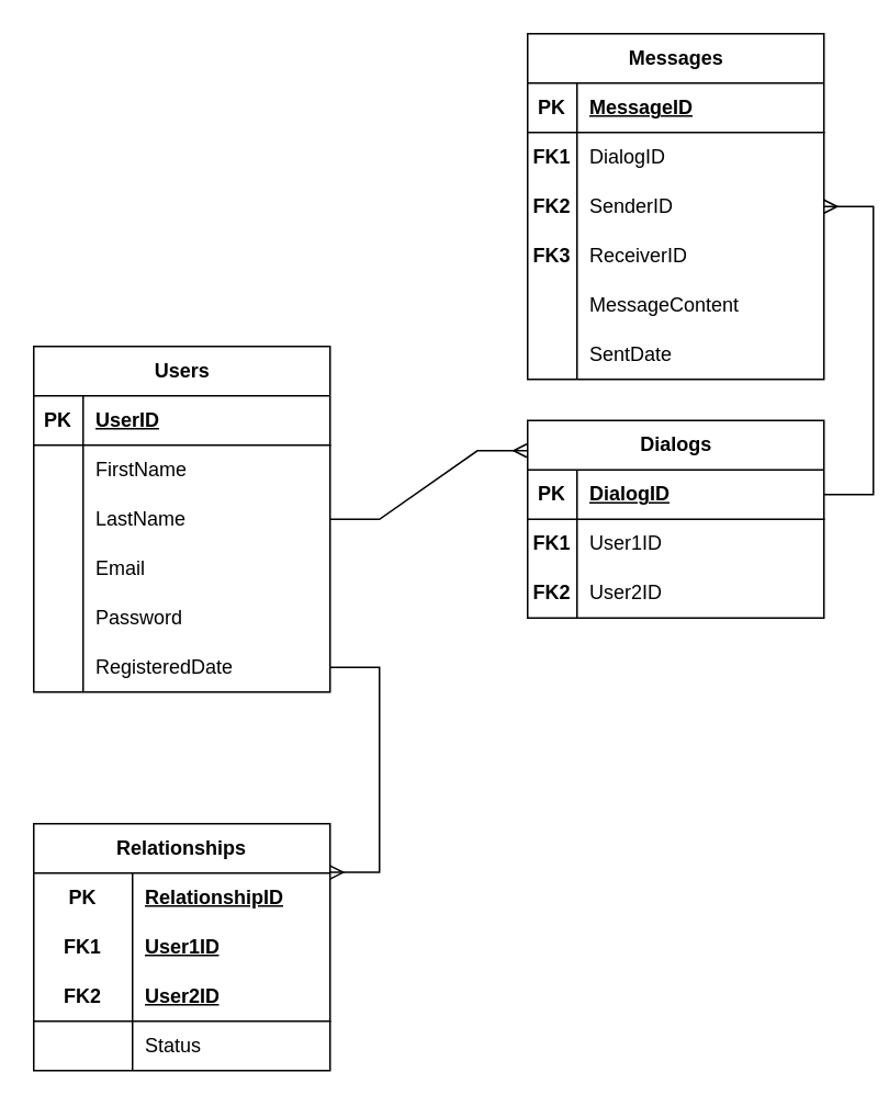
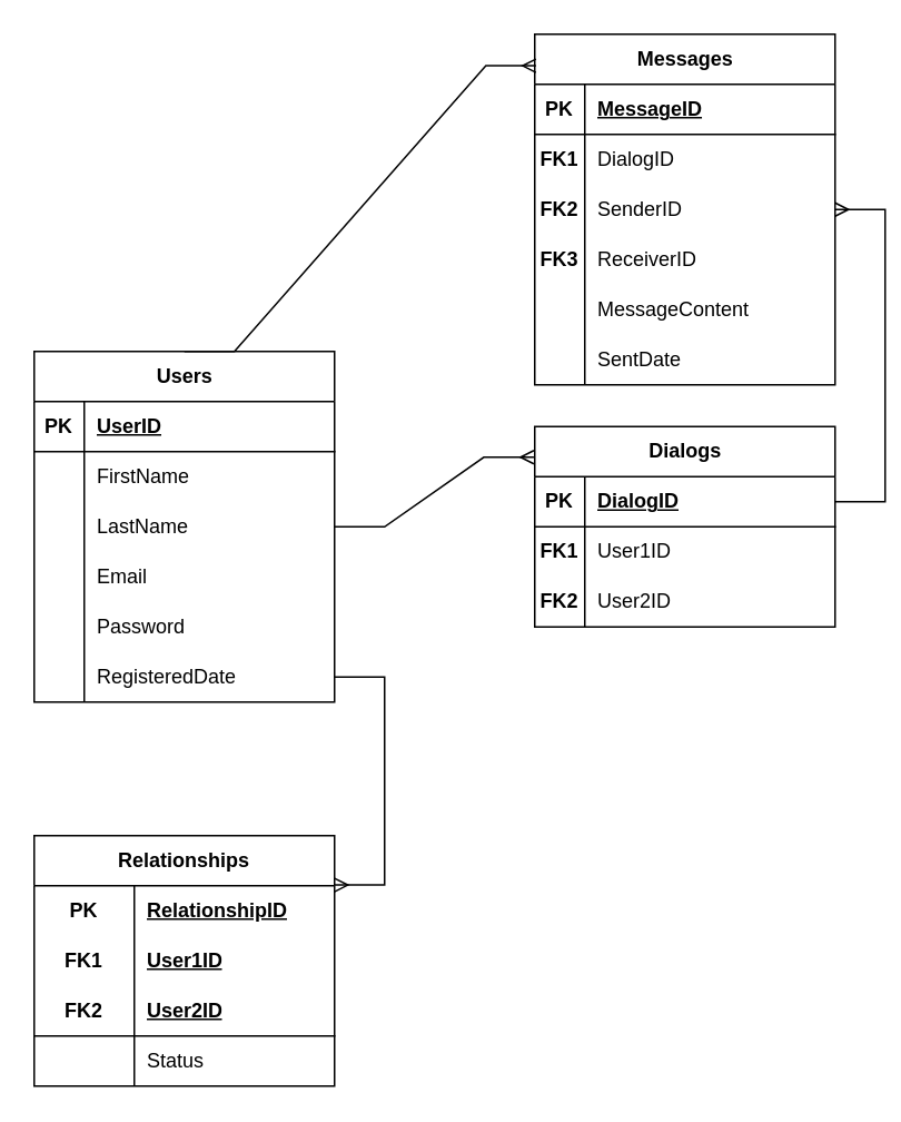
  <mxCell id="0" />
  <mxCell id="1" parent="0" />
  <mxCell id="2" value="Users" style="shape=table;startSize=30;container=1;collapsible=1;childLayout=tableLayout;fixedRows=1;rowLines=0;fontStyle=1;align=center;resizeLast=1;html=1;" vertex="1" parent="1"><mxGeometry x="20" y="210" width="180" height="210" as="geometry" /></mxCell>
  <mxCell id="3" value="" style="shape=tableRow;horizontal=0;startSize=0;swimlaneHead=0;swimlaneBody=0;fillColor=none;collapsible=0;dropTarget=0;points=[[0,0.5],[1,0.5]];portConstraint=eastwest;top=0;left=0;right=0;bottom=1;" vertex="1" parent="2"><mxGeometry y="30" width="180" height="30" as="geometry" /></mxCell>
  <mxCell id="4" value="PK" style="shape=partialRectangle;connectable=0;fillColor=none;top=0;left=0;bottom=0;right=0;fontStyle=1;overflow=hidden;whiteSpace=wrap;html=1;" vertex="1" parent="3"><mxGeometry width="30" height="30" as="geometry"><mxRectangle width="30" height="30" as="alternateBounds" /></mxGeometry></mxCell>
  <mxCell id="5" value="UserID" style="shape=partialRectangle;connectable=0;fillColor=none;top=0;left=0;bottom=0;right=0;align=left;spacingLeft=6;fontStyle=5;overflow=hidden;whiteSpace=wrap;html=1;" vertex="1" parent="3"><mxGeometry x="30" width="150" height="30" as="geometry"><mxRectangle width="150" height="30" as="alternateBounds" /></mxGeometry></mxCell>
  <mxCell id="6" value="" style="shape=tableRow;horizontal=0;startSize=0;swimlaneHead=0;swimlaneBody=0;fillColor=none;collapsible=0;dropTarget=0;points=[[0,0.5],[1,0.5]];portConstraint=eastwest;top=0;left=0;right=0;bottom=0;" vertex="1" parent="2"><mxGeometry y="60" width="180" height="30" as="geometry" /></mxCell>
  <mxCell id="7" value="" style="shape=partialRectangle;connectable=0;fillColor=none;top=0;left=0;bottom=0;right=0;editable=1;overflow=hidden;whiteSpace=wrap;html=1;" vertex="1" parent="6"><mxGeometry width="30" height="30" as="geometry"><mxRectangle width="30" height="30" as="alternateBounds" /></mxGeometry></mxCell>
  <mxCell id="8" value="FirstName" style="shape=partialRectangle;connectable=0;fillColor=none;top=0;left=0;bottom=0;right=0;align=left;spacingLeft=6;overflow=hidden;whiteSpace=wrap;html=1;" vertex="1" parent="6"><mxGeometry x="30" width="150" height="30" as="geometry"><mxRectangle width="150" height="30" as="alternateBounds" /></mxGeometry></mxCell>
  <mxCell id="9" value="" style="shape=tableRow;horizontal=0;startSize=0;swimlaneHead=0;swimlaneBody=0;fillColor=none;collapsible=0;dropTarget=0;points=[[0,0.5],[1,0.5]];portConstraint=eastwest;top=0;left=0;right=0;bottom=0;" vertex="1" parent="2"><mxGeometry y="90" width="180" height="30" as="geometry" /></mxCell>
  <mxCell id="10" value="" style="shape=partialRectangle;connectable=0;fillColor=none;top=0;left=0;bottom=0;right=0;editable=1;overflow=hidden;whiteSpace=wrap;html=1;" vertex="1" parent="9"><mxGeometry width="30" height="30" as="geometry"><mxRectangle width="30" height="30" as="alternateBounds" /></mxGeometry></mxCell>
  <mxCell id="11" value="LastName" style="shape=partialRectangle;connectable=0;fillColor=none;top=0;left=0;bottom=0;right=0;align=left;spacingLeft=6;overflow=hidden;whiteSpace=wrap;html=1;" vertex="1" parent="9"><mxGeometry x="30" width="150" height="30" as="geometry"><mxRectangle width="150" height="30" as="alternateBounds" /></mxGeometry></mxCell>
  <mxCell id="12" value="" style="shape=tableRow;horizontal=0;startSize=0;swimlaneHead=0;swimlaneBody=0;fillColor=none;collapsible=0;dropTarget=0;points=[[0,0.5],[1,0.5]];portConstraint=eastwest;top=0;left=0;right=0;bottom=0;" vertex="1" parent="2"><mxGeometry y="120" width="180" height="30" as="geometry" /></mxCell>
  <mxCell id="13" value="" style="shape=partialRectangle;connectable=0;fillColor=none;top=0;left=0;bottom=0;right=0;editable=1;overflow=hidden;whiteSpace=wrap;html=1;" vertex="1" parent="12"><mxGeometry width="30" height="30" as="geometry"><mxRectangle width="30" height="30" as="alternateBounds" /></mxGeometry></mxCell>
  <mxCell id="14" value="Email" style="shape=partialRectangle;connectable=0;fillColor=none;top=0;left=0;bottom=0;right=0;align=left;spacingLeft=6;overflow=hidden;whiteSpace=wrap;html=1;" vertex="1" parent="12"><mxGeometry x="30" width="150" height="30" as="geometry"><mxRectangle width="150" height="30" as="alternateBounds" /></mxGeometry></mxCell>
  <mxCell id="15" style="shape=tableRow;horizontal=0;startSize=0;swimlaneHead=0;swimlaneBody=0;fillColor=none;collapsible=0;dropTarget=0;points=[[0,0.5],[1,0.5]];portConstraint=eastwest;top=0;left=0;right=0;bottom=0;" vertex="1" parent="2"><mxGeometry y="150" width="180" height="30" as="geometry" /></mxCell>
  <mxCell id="16" style="shape=partialRectangle;connectable=0;fillColor=none;top=0;left=0;bottom=0;right=0;editable=1;overflow=hidden;whiteSpace=wrap;html=1;" vertex="1" parent="15"><mxGeometry width="30" height="30" as="geometry"><mxRectangle width="30" height="30" as="alternateBounds" /></mxGeometry></mxCell>
  <mxCell id="17" value="Password" style="shape=partialRectangle;connectable=0;fillColor=none;top=0;left=0;bottom=0;right=0;align=left;spacingLeft=6;overflow=hidden;whiteSpace=wrap;html=1;" vertex="1" parent="15"><mxGeometry x="30" width="150" height="30" as="geometry"><mxRectangle width="150" height="30" as="alternateBounds" /></mxGeometry></mxCell>
  <mxCell id="18" style="shape=tableRow;horizontal=0;startSize=0;swimlaneHead=0;swimlaneBody=0;fillColor=none;collapsible=0;dropTarget=0;points=[[0,0.5],[1,0.5]];portConstraint=eastwest;top=0;left=0;right=0;bottom=0;" vertex="1" parent="2"><mxGeometry y="180" width="180" height="30" as="geometry" /></mxCell>
  <mxCell id="19" style="shape=partialRectangle;connectable=0;fillColor=none;top=0;left=0;bottom=0;right=0;editable=1;overflow=hidden;whiteSpace=wrap;html=1;" vertex="1" parent="18"><mxGeometry width="30" height="30" as="geometry"><mxRectangle width="30" height="30" as="alternateBounds" /></mxGeometry></mxCell>
  <mxCell id="20" value="RegisteredDate" style="shape=partialRectangle;connectable=0;fillColor=none;top=0;left=0;bottom=0;right=0;align=left;spacingLeft=6;overflow=hidden;whiteSpace=wrap;html=1;" vertex="1" parent="18"><mxGeometry x="30" width="150" height="30" as="geometry"><mxRectangle width="150" height="30" as="alternateBounds" /></mxGeometry></mxCell>
  <mxCell id="21" value="Relationships" style="shape=table;startSize=30;container=1;collapsible=1;childLayout=tableLayout;fixedRows=1;rowLines=0;fontStyle=1;align=center;resizeLast=1;html=1;whiteSpace=wrap;" vertex="1" parent="1"><mxGeometry x="20" y="500" width="180" height="150" as="geometry" /></mxCell>
  <mxCell id="22" style="shape=tableRow;horizontal=0;startSize=0;swimlaneHead=0;swimlaneBody=0;fillColor=none;collapsible=0;dropTarget=0;points=[[0,0.5],[1,0.5]];portConstraint=eastwest;top=0;left=0;right=0;bottom=0;html=1;" vertex="1" parent="21"><mxGeometry y="30" width="180" height="30" as="geometry" /></mxCell>
  <mxCell id="23" value="PK" style="shape=partialRectangle;connectable=0;fillColor=none;top=0;left=0;bottom=0;right=0;fontStyle=1;overflow=hidden;html=1;whiteSpace=wrap;" vertex="1" parent="22"><mxGeometry width="60" height="30" as="geometry"><mxRectangle width="60" height="30" as="alternateBounds" /></mxGeometry></mxCell>
  <mxCell id="24" value="RelationshipID" style="shape=partialRectangle;connectable=0;fillColor=none;top=0;left=0;bottom=0;right=0;align=left;spacingLeft=6;fontStyle=5;overflow=hidden;html=1;whiteSpace=wrap;" vertex="1" parent="22"><mxGeometry x="60" width="120" height="30" as="geometry"><mxRectangle width="120" height="30" as="alternateBounds" /></mxGeometry></mxCell>
  <mxCell id="25" value="" style="shape=tableRow;horizontal=0;startSize=0;swimlaneHead=0;swimlaneBody=0;fillColor=none;collapsible=0;dropTarget=0;points=[[0,0.5],[1,0.5]];portConstraint=eastwest;top=0;left=0;right=0;bottom=0;html=1;" vertex="1" parent="21"><mxGeometry y="60" width="180" height="30" as="geometry" /></mxCell>
  <mxCell id="26" value="FK1" style="shape=partialRectangle;connectable=0;fillColor=none;top=0;left=0;bottom=0;right=0;fontStyle=1;overflow=hidden;html=1;whiteSpace=wrap;" vertex="1" parent="25"><mxGeometry width="60" height="30" as="geometry"><mxRectangle width="60" height="30" as="alternateBounds" /></mxGeometry></mxCell>
  <mxCell id="27" value="User1ID" style="shape=partialRectangle;connectable=0;fillColor=none;top=0;left=0;bottom=0;right=0;align=left;spacingLeft=6;fontStyle=5;overflow=hidden;html=1;whiteSpace=wrap;" vertex="1" parent="25"><mxGeometry x="60" width="120" height="30" as="geometry"><mxRectangle width="120" height="30" as="alternateBounds" /></mxGeometry></mxCell>
  <mxCell id="28" value="" style="shape=tableRow;horizontal=0;startSize=0;swimlaneHead=0;swimlaneBody=0;fillColor=none;collapsible=0;dropTarget=0;points=[[0,0.5],[1,0.5]];portConstraint=eastwest;top=0;left=0;right=0;bottom=1;html=1;" vertex="1" parent="21"><mxGeometry y="90" width="180" height="30" as="geometry" /></mxCell>
  <mxCell id="29" value="FK2" style="shape=partialRectangle;connectable=0;fillColor=none;top=0;left=0;bottom=0;right=0;fontStyle=1;overflow=hidden;html=1;whiteSpace=wrap;" vertex="1" parent="28"><mxGeometry width="60" height="30" as="geometry"><mxRectangle width="60" height="30" as="alternateBounds" /></mxGeometry></mxCell>
  <mxCell id="30" value="User2ID" style="shape=partialRectangle;connectable=0;fillColor=none;top=0;left=0;bottom=0;right=0;align=left;spacingLeft=6;fontStyle=5;overflow=hidden;html=1;whiteSpace=wrap;" vertex="1" parent="28"><mxGeometry x="60" width="120" height="30" as="geometry"><mxRectangle width="120" height="30" as="alternateBounds" /></mxGeometry></mxCell>
  <mxCell id="31" value="" style="shape=tableRow;horizontal=0;startSize=0;swimlaneHead=0;swimlaneBody=0;fillColor=none;collapsible=0;dropTarget=0;points=[[0,0.5],[1,0.5]];portConstraint=eastwest;top=0;left=0;right=0;bottom=0;html=1;" vertex="1" parent="21"><mxGeometry y="120" width="180" height="30" as="geometry" /></mxCell>
  <mxCell id="32" value="" style="shape=partialRectangle;connectable=0;fillColor=none;top=0;left=0;bottom=0;right=0;editable=1;overflow=hidden;html=1;whiteSpace=wrap;" vertex="1" parent="31"><mxGeometry width="60" height="30" as="geometry"><mxRectangle width="60" height="30" as="alternateBounds" /></mxGeometry></mxCell>
  <mxCell id="33" value="Status" style="shape=partialRectangle;connectable=0;fillColor=none;top=0;left=0;bottom=0;right=0;align=left;spacingLeft=6;overflow=hidden;html=1;whiteSpace=wrap;" vertex="1" parent="31"><mxGeometry x="60" width="120" height="30" as="geometry"><mxRectangle width="120" height="30" as="alternateBounds" /></mxGeometry></mxCell>
  <mxCell id="34" value="Dialogs" style="shape=table;startSize=30;container=1;collapsible=1;childLayout=tableLayout;fixedRows=1;rowLines=0;fontStyle=1;align=center;resizeLast=1;html=1;" vertex="1" parent="1"><mxGeometry x="320" y="255" width="180" height="120" as="geometry" /></mxCell>
  <mxCell id="35" value="" style="shape=tableRow;horizontal=0;startSize=0;swimlaneHead=0;swimlaneBody=0;fillColor=none;collapsible=0;dropTarget=0;points=[[0,0.5],[1,0.5]];portConstraint=eastwest;top=0;left=0;right=0;bottom=1;" vertex="1" parent="34"><mxGeometry y="30" width="180" height="30" as="geometry" /></mxCell>
  <mxCell id="36" value="PK" style="shape=partialRectangle;connectable=0;fillColor=none;top=0;left=0;bottom=0;right=0;fontStyle=1;overflow=hidden;whiteSpace=wrap;html=1;" vertex="1" parent="35"><mxGeometry width="30" height="30" as="geometry"><mxRectangle width="30" height="30" as="alternateBounds" /></mxGeometry></mxCell>
  <mxCell id="37" value="DialogID" style="shape=partialRectangle;connectable=0;fillColor=none;top=0;left=0;bottom=0;right=0;align=left;spacingLeft=6;fontStyle=5;overflow=hidden;whiteSpace=wrap;html=1;" vertex="1" parent="35"><mxGeometry x="30" width="150" height="30" as="geometry"><mxRectangle width="150" height="30" as="alternateBounds" /></mxGeometry></mxCell>
  <mxCell id="38" value="" style="shape=tableRow;horizontal=0;startSize=0;swimlaneHead=0;swimlaneBody=0;fillColor=none;collapsible=0;dropTarget=0;points=[[0,0.5],[1,0.5]];portConstraint=eastwest;top=0;left=0;right=0;bottom=0;" vertex="1" parent="34"><mxGeometry y="60" width="180" height="30" as="geometry" /></mxCell>
  <mxCell id="39" value="&lt;b&gt;FK1&lt;/b&gt;" style="shape=partialRectangle;connectable=0;fillColor=none;top=0;left=0;bottom=0;right=0;editable=1;overflow=hidden;whiteSpace=wrap;html=1;" vertex="1" parent="38"><mxGeometry width="30" height="30" as="geometry"><mxRectangle width="30" height="30" as="alternateBounds" /></mxGeometry></mxCell>
  <mxCell id="40" value="User1ID" style="shape=partialRectangle;connectable=0;fillColor=none;top=0;left=0;bottom=0;right=0;align=left;spacingLeft=6;overflow=hidden;whiteSpace=wrap;html=1;" vertex="1" parent="38"><mxGeometry x="30" width="150" height="30" as="geometry"><mxRectangle width="150" height="30" as="alternateBounds" /></mxGeometry></mxCell>
  <mxCell id="41" value="" style="shape=tableRow;horizontal=0;startSize=0;swimlaneHead=0;swimlaneBody=0;fillColor=none;collapsible=0;dropTarget=0;points=[[0,0.5],[1,0.5]];portConstraint=eastwest;top=0;left=0;right=0;bottom=0;" vertex="1" parent="34"><mxGeometry y="90" width="180" height="30" as="geometry" /></mxCell>
  <mxCell id="42" value="&lt;b&gt;FK2&lt;/b&gt;" style="shape=partialRectangle;connectable=0;fillColor=none;top=0;left=0;bottom=0;right=0;editable=1;overflow=hidden;whiteSpace=wrap;html=1;" vertex="1" parent="41"><mxGeometry width="30" height="30" as="geometry"><mxRectangle width="30" height="30" as="alternateBounds" /></mxGeometry></mxCell>
  <mxCell id="43" value="User2ID" style="shape=partialRectangle;connectable=0;fillColor=none;top=0;left=0;bottom=0;right=0;align=left;spacingLeft=6;overflow=hidden;whiteSpace=wrap;html=1;" vertex="1" parent="41"><mxGeometry x="30" width="150" height="30" as="geometry"><mxRectangle width="150" height="30" as="alternateBounds" /></mxGeometry></mxCell>
  <mxCell id="44" value="Messages" style="shape=table;startSize=30;container=1;collapsible=1;childLayout=tableLayout;fixedRows=1;rowLines=0;fontStyle=1;align=center;resizeLast=1;html=1;" vertex="1" parent="1"><mxGeometry x="320" y="20" width="180" height="210" as="geometry" /></mxCell>
  <mxCell id="45" value="" style="shape=tableRow;horizontal=0;startSize=0;swimlaneHead=0;swimlaneBody=0;fillColor=none;collapsible=0;dropTarget=0;points=[[0,0.5],[1,0.5]];portConstraint=eastwest;top=0;left=0;right=0;bottom=1;" vertex="1" parent="44"><mxGeometry y="30" width="180" height="30" as="geometry" /></mxCell>
  <mxCell id="46" value="PK" style="shape=partialRectangle;connectable=0;fillColor=none;top=0;left=0;bottom=0;right=0;fontStyle=1;overflow=hidden;whiteSpace=wrap;html=1;" vertex="1" parent="45"><mxGeometry width="30" height="30" as="geometry"><mxRectangle width="30" height="30" as="alternateBounds" /></mxGeometry></mxCell>
  <mxCell id="47" value="MessageID" style="shape=partialRectangle;connectable=0;fillColor=none;top=0;left=0;bottom=0;right=0;align=left;spacingLeft=6;fontStyle=5;overflow=hidden;whiteSpace=wrap;html=1;" vertex="1" parent="45"><mxGeometry x="30" width="150" height="30" as="geometry"><mxRectangle width="150" height="30" as="alternateBounds" /></mxGeometry></mxCell>
  <mxCell id="48" value="" style="shape=tableRow;horizontal=0;startSize=0;swimlaneHead=0;swimlaneBody=0;fillColor=none;collapsible=0;dropTarget=0;points=[[0,0.5],[1,0.5]];portConstraint=eastwest;top=0;left=0;right=0;bottom=0;" vertex="1" parent="44"><mxGeometry y="60" width="180" height="30" as="geometry" /></mxCell>
  <mxCell id="49" value="&lt;b&gt;FK1&lt;/b&gt;" style="shape=partialRectangle;connectable=0;fillColor=none;top=0;left=0;bottom=0;right=0;editable=1;overflow=hidden;whiteSpace=wrap;html=1;" vertex="1" parent="48"><mxGeometry width="30" height="30" as="geometry"><mxRectangle width="30" height="30" as="alternateBounds" /></mxGeometry></mxCell>
  <mxCell id="50" value="DialogID" style="shape=partialRectangle;connectable=0;fillColor=none;top=0;left=0;bottom=0;right=0;align=left;spacingLeft=6;overflow=hidden;whiteSpace=wrap;html=1;" vertex="1" parent="48"><mxGeometry x="30" width="150" height="30" as="geometry"><mxRectangle width="150" height="30" as="alternateBounds" /></mxGeometry></mxCell>
  <mxCell id="51" value="" style="shape=tableRow;horizontal=0;startSize=0;swimlaneHead=0;swimlaneBody=0;fillColor=none;collapsible=0;dropTarget=0;points=[[0,0.5],[1,0.5]];portConstraint=eastwest;top=0;left=0;right=0;bottom=0;" vertex="1" parent="44"><mxGeometry y="90" width="180" height="30" as="geometry" /></mxCell>
  <mxCell id="52" value="&lt;b&gt;FK2&lt;/b&gt;" style="shape=partialRectangle;connectable=0;fillColor=none;top=0;left=0;bottom=0;right=0;editable=1;overflow=hidden;whiteSpace=wrap;html=1;" vertex="1" parent="51"><mxGeometry width="30" height="30" as="geometry"><mxRectangle width="30" height="30" as="alternateBounds" /></mxGeometry></mxCell>
  <mxCell id="53" value="SenderID" style="shape=partialRectangle;connectable=0;fillColor=none;top=0;left=0;bottom=0;right=0;align=left;spacingLeft=6;overflow=hidden;whiteSpace=wrap;html=1;" vertex="1" parent="51"><mxGeometry x="30" width="150" height="30" as="geometry"><mxRectangle width="150" height="30" as="alternateBounds" /></mxGeometry></mxCell>
  <mxCell id="54" style="shape=tableRow;horizontal=0;startSize=0;swimlaneHead=0;swimlaneBody=0;fillColor=none;collapsible=0;dropTarget=0;points=[[0,0.5],[1,0.5]];portConstraint=eastwest;top=0;left=0;right=0;bottom=0;" vertex="1" parent="44"><mxGeometry y="120" width="180" height="30" as="geometry" /></mxCell>
  <mxCell id="55" value="&lt;b style=&quot;border-color: var(--border-color);&quot;&gt;FK3&lt;/b&gt;" style="shape=partialRectangle;connectable=0;fillColor=none;top=0;left=0;bottom=0;right=0;editable=1;overflow=hidden;whiteSpace=wrap;html=1;" vertex="1" parent="54"><mxGeometry width="30" height="30" as="geometry"><mxRectangle width="30" height="30" as="alternateBounds" /></mxGeometry></mxCell>
  <mxCell id="56" value="ReceiverID" style="shape=partialRectangle;connectable=0;fillColor=none;top=0;left=0;bottom=0;right=0;align=left;spacingLeft=6;overflow=hidden;whiteSpace=wrap;html=1;" vertex="1" parent="54"><mxGeometry x="30" width="150" height="30" as="geometry"><mxRectangle width="150" height="30" as="alternateBounds" /></mxGeometry></mxCell>
  <mxCell id="57" style="shape=tableRow;horizontal=0;startSize=0;swimlaneHead=0;swimlaneBody=0;fillColor=none;collapsible=0;dropTarget=0;points=[[0,0.5],[1,0.5]];portConstraint=eastwest;top=0;left=0;right=0;bottom=0;" vertex="1" parent="44"><mxGeometry y="150" width="180" height="30" as="geometry" /></mxCell>
  <mxCell id="58" style="shape=partialRectangle;connectable=0;fillColor=none;top=0;left=0;bottom=0;right=0;editable=1;overflow=hidden;whiteSpace=wrap;html=1;" vertex="1" parent="57"><mxGeometry width="30" height="30" as="geometry"><mxRectangle width="30" height="30" as="alternateBounds" /></mxGeometry></mxCell>
  <mxCell id="59" value="MessageContent" style="shape=partialRectangle;connectable=0;fillColor=none;top=0;left=0;bottom=0;right=0;align=left;spacingLeft=6;overflow=hidden;whiteSpace=wrap;html=1;" vertex="1" parent="57"><mxGeometry x="30" width="150" height="30" as="geometry"><mxRectangle width="150" height="30" as="alternateBounds" /></mxGeometry></mxCell>
  <mxCell id="60" style="shape=tableRow;horizontal=0;startSize=0;swimlaneHead=0;swimlaneBody=0;fillColor=none;collapsible=0;dropTarget=0;points=[[0,0.5],[1,0.5]];portConstraint=eastwest;top=0;left=0;right=0;bottom=0;" vertex="1" parent="44"><mxGeometry y="180" width="180" height="30" as="geometry" /></mxCell>
  <mxCell id="61" style="shape=partialRectangle;connectable=0;fillColor=none;top=0;left=0;bottom=0;right=0;editable=1;overflow=hidden;whiteSpace=wrap;html=1;" vertex="1" parent="60"><mxGeometry width="30" height="30" as="geometry"><mxRectangle width="30" height="30" as="alternateBounds" /></mxGeometry></mxCell>
  <mxCell id="62" value="SentDate" style="shape=partialRectangle;connectable=0;fillColor=none;top=0;left=0;bottom=0;right=0;align=left;spacingLeft=6;overflow=hidden;whiteSpace=wrap;html=1;" vertex="1" parent="60"><mxGeometry x="30" width="150" height="30" as="geometry"><mxRectangle width="150" height="30" as="alternateBounds" /></mxGeometry></mxCell>
  <mxCell id="63" value="" style="edgeStyle=entityRelationEdgeStyle;fontSize=12;html=1;endArrow=ERmany;rounded=0;entryX=1;entryY=0.197;entryDx=0;entryDy=0;entryPerimeter=0;exitX=1;exitY=0.5;exitDx=0;exitDy=0;" edge="1" parent="1" source="18" target="21"><mxGeometry width="100" height="100" relative="1" as="geometry"><mxPoint x="240" y="510" as="sourcePoint" /><mxPoint x="240" y="590" as="targetPoint" /></mxGeometry></mxCell>
  <mxCell id="64" value="" style="edgeStyle=entityRelationEdgeStyle;fontSize=12;html=1;endArrow=ERmany;rounded=0;exitX=1;exitY=0.5;exitDx=0;exitDy=0;entryX=-0.003;entryY=0.153;entryDx=0;entryDy=0;entryPerimeter=0;" edge="1" parent="1" source="9" target="34"><mxGeometry width="100" height="100" relative="1" as="geometry"><mxPoint x="300" y="320" as="sourcePoint" /><mxPoint x="400" y="220" as="targetPoint" /></mxGeometry></mxCell>
+ <mxCell id="65" value="" style="edgeStyle=entityRelationEdgeStyle;fontSize=12;html=1;endArrow=ERmany;rounded=0;exitX=0.5;exitY=0;exitDx=0;exitDy=0;entryX=0.004;entryY=0.09;entryDx=0;entryDy=0;entryPerimeter=0;" edge="1" parent="1" source="2" target="44"><mxGeometry width="100" height="100" relative="1" as="geometry"><mxPoint x="210" y="325" as="sourcePoint" /><mxPoint x="329" y="283" as="targetPoint" /></mxGeometry></mxCell>
  <mxCell id="66" value="" style="edgeStyle=entityRelationEdgeStyle;fontSize=12;html=1;endArrow=ERmany;rounded=0;exitX=1;exitY=0.5;exitDx=0;exitDy=0;" edge="1" parent="1" source="35" target="44"><mxGeometry width="100" height="100" relative="1" as="geometry"><mxPoint x="210" y="325" as="sourcePoint" /><mxPoint x="329" y="283" as="targetPoint" /></mxGeometry></mxCell>
